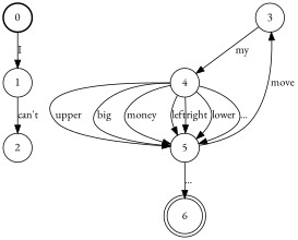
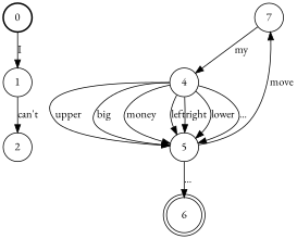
  digraph {
    fontname="EB Garamond"
    nodesep=0.2
    rankdir=TB
    ranksep=0.4
    node [fontname="EB Garamond" fontsize=14 shape=circle style=solid]
    edge [fontname="EB Garamond" fontsize=14]
    n1 [label=0 style=bold]
    n2 [label=1]
    n3 [label=2]
-   n4 [label=3]
+   n4 [label=7]
    n5 [label=4]
    n6 [label=5]
    n7 [label=6 shape=doublecircle]
    n1 -> n2 [label=I]
    n2 -> n3 [label="can't"]
    n4 -> n5 [label=my]
    n5 -> n6 [label=upper]
    n5 -> n6 [label=big]
    n5 -> n6 [label=money]
    n5 -> n6 [label=left]
    n5 -> n6 [label=right]
    n5 -> n6 [label=lower]
    n5 -> n6 [label="..."]
    n6 -> n4 [label=move]
    n6 -> n7 [label="..."]
  }
